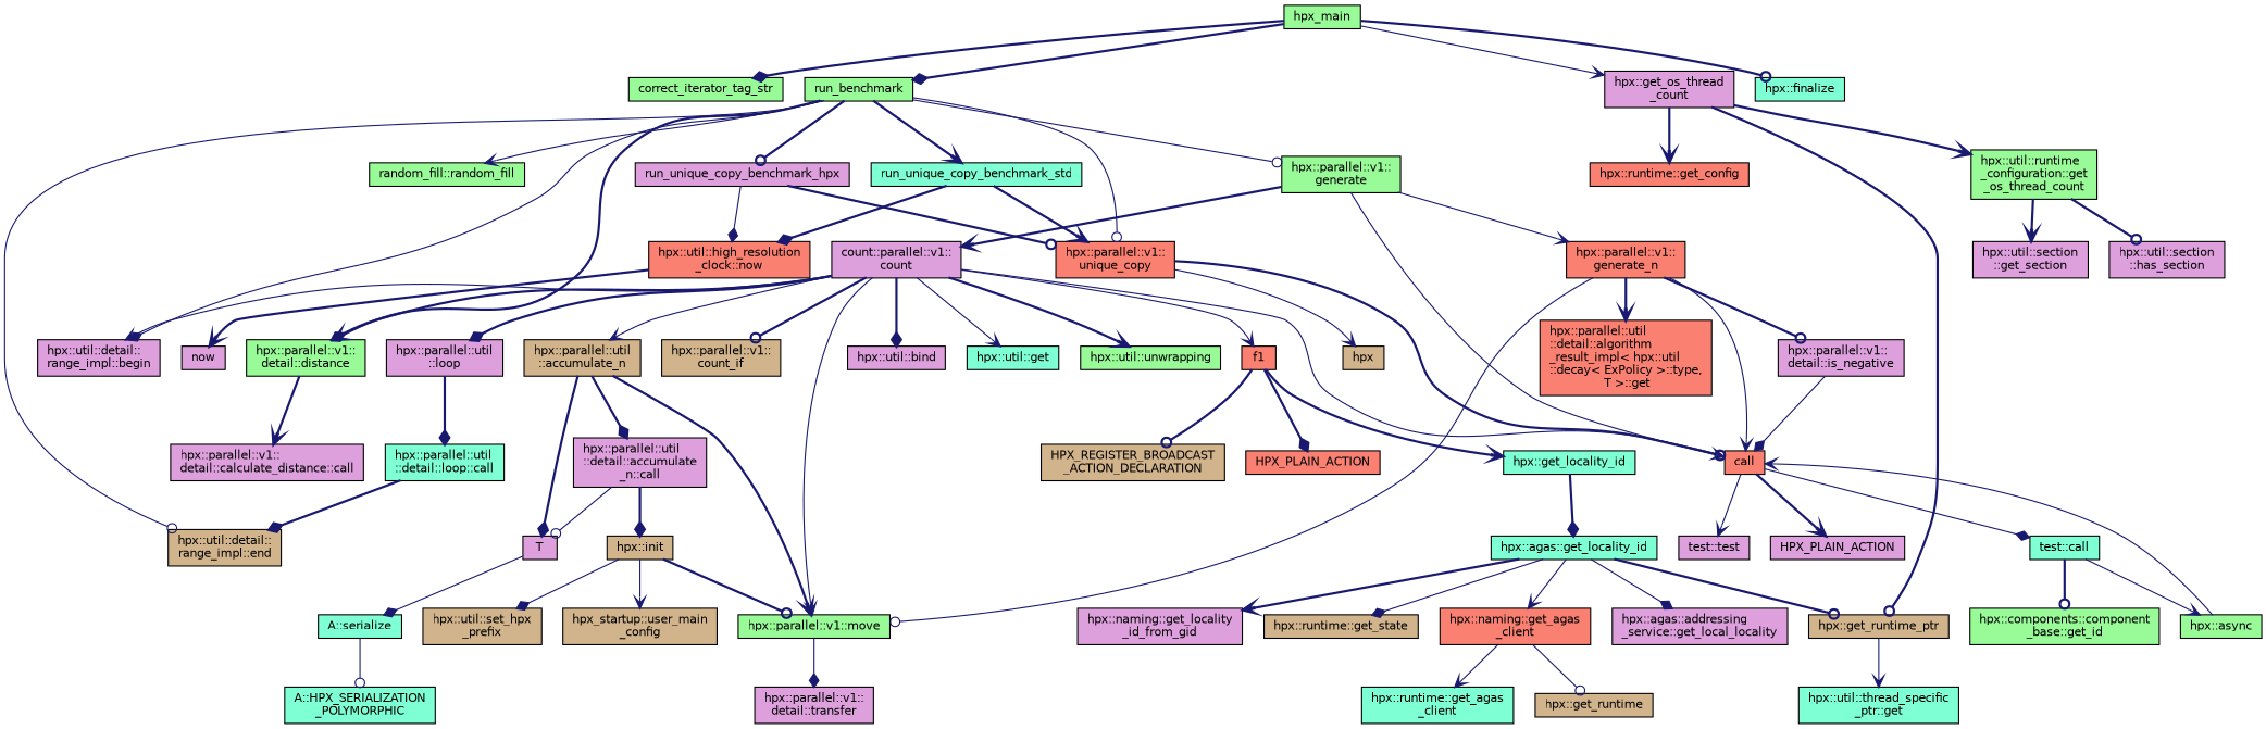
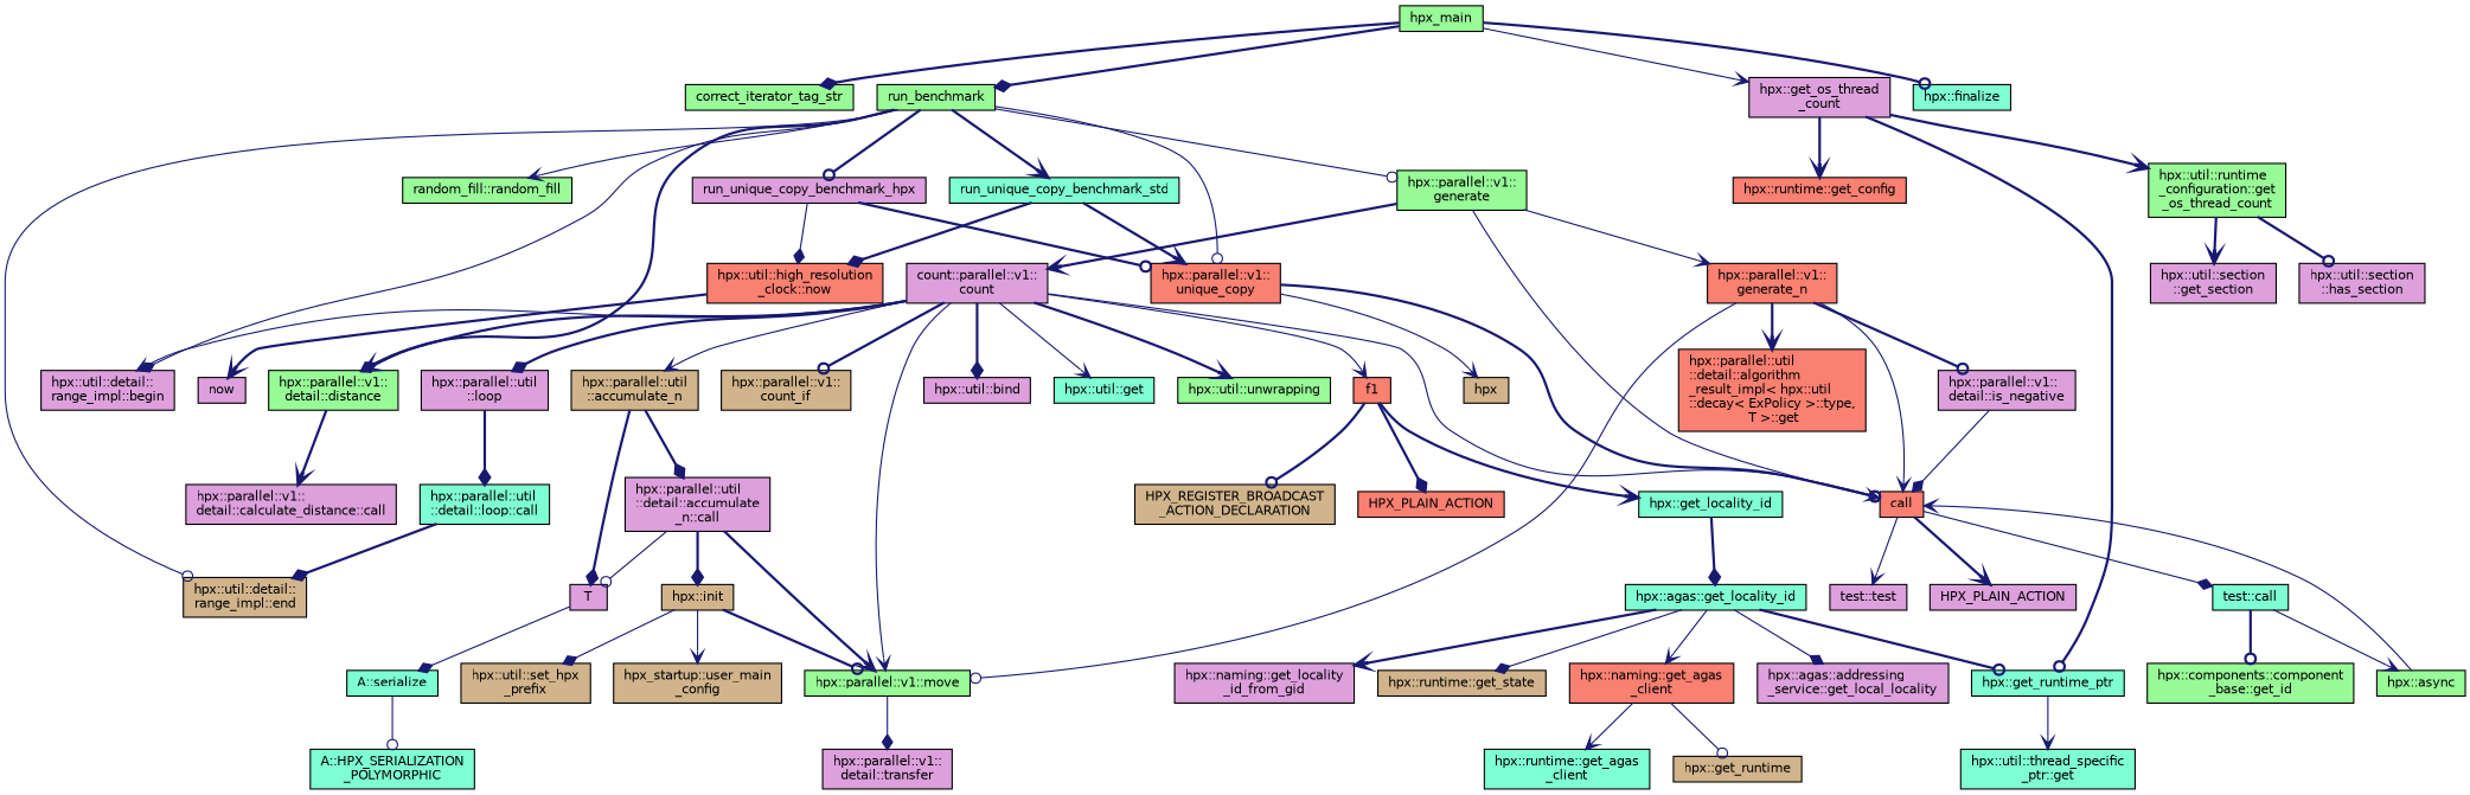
  digraph {
    rankdir=TB
    node [color=black fillcolor=plum fontname=Helvetica fontsize=10 shape=record style=filled]
    edge [arrowhead=vee color=midnightblue fontname=Helvetica fontsize=10 labelfontname=Helvetica labelfontsize=10 style=bold]
    n1 [fillcolor=palegreen fontcolor=black height=0.2 label=hpx_main width=0.4]
    n2 [fillcolor=palegreen height=0.2 label=correct_iterator_tag_str width=0.4]
    n3 [height=0.2 label="hpx::get_os_thread\l_count" width=0.4]
    n4 [fillcolor=palegreen height=0.2 label=run_benchmark width=0.4]
    n5 [fillcolor=aquamarine height=0.2 label="hpx::finalize" width=0.4]
-   n6 [fillcolor=tan height=0.2 label="hpx::get_runtime_ptr" width=0.4]
+   n6 [fillcolor=aquamarine height=0.2 label="hpx::get_runtime_ptr" width=0.4]
    n7 [fillcolor=salmon height=0.2 label="hpx::runtime::get_config" width=0.4]
    n8 [fillcolor=palegreen height=0.2 label="hpx::util::runtime\l_configuration::get\l_os_thread_count" width=0.4]
    n9 [height=0.2 label="hpx::util::detail::\lrange_impl::begin" width=0.4]
    n10 [fillcolor=tan height=0.2 label="hpx::util::detail::\lrange_impl::end" width=0.4]
    n11 [fillcolor=palegreen height=0.2 label="hpx::parallel::v1::\lgenerate" width=0.4]
    n12 [fillcolor=palegreen height=0.2 label="hpx::parallel::v1::\ldetail::distance" width=0.4]
    n13 [fillcolor=palegreen height=0.2 label="random_fill::random_fill" width=0.4]
    n14 [fillcolor=salmon height=0.2 label="hpx::parallel::v1::\lunique_copy" width=0.4]
    n15 [fillcolor=aquamarine height=0.2 label=run_unique_copy_benchmark_std width=0.4]
    n16 [height=0.2 label=run_unique_copy_benchmark_hpx width=0.4]
    n17 [fillcolor=aquamarine height=0.2 label="hpx::util::thread_specific\l_ptr::get" width=0.4]
    n18 [height=0.2 label="hpx::util::section\l::has_section" width=0.4]
    n19 [height=0.2 label="hpx::util::section\l::get_section" width=0.4]
    n20 [fillcolor=salmon height=0.2 label="hpx::parallel::v1::\lgenerate_n" width=0.4]
    n21 [fillcolor=salmon height=0.2 label=call width=0.4]
    n22 [height=0.2 label="count::parallel::v1::\lcount" width=0.4]
    n23 [height=0.2 label="hpx::parallel::v1::\ldetail::calculate_distance::call" width=0.4]
    n24 [fillcolor=tan height=0.2 label=hpx width=0.4]
    n25 [fillcolor=salmon height=0.2 label="hpx::util::high_resolution\l_clock::now" width=0.4]
    n26 [height=0.2 label="hpx::parallel::v1::\ldetail::is_negative" width=0.4]
    n27 [fillcolor=salmon height=0.2 label="hpx::parallel::util\l::detail::algorithm\l_result_impl\< hpx::util\l::decay\< ExPolicy \>::type,\l T \>::get" width=0.4]
    n28 [fillcolor=palegreen height=0.2 label="hpx::parallel::v1::move" width=0.4]
    n29 [height=0.2 label="test::test" width=0.4]
    n30 [height=0.2 label=HPX_PLAIN_ACTION width=0.4]
    n31 [fillcolor=aquamarine height=0.2 label="test::call" width=0.4]
    n32 [fillcolor=tan height=0.2 label="hpx::parallel::v1::\lcount_if" width=0.4]
    n33 [fillcolor=salmon height=0.2 label=f1 width=0.4]
    n34 [height=0.2 label="hpx::parallel::util\l::loop" width=0.4]
    n35 [height=0.2 label="hpx::util::bind" width=0.4]
    n36 [fillcolor=aquamarine height=0.2 label="hpx::util::get" width=0.4]
    n37 [fillcolor=palegreen height=0.2 label="hpx::util::unwrapping" width=0.4]
    n38 [fillcolor=tan height=0.2 label="hpx::parallel::util\l::accumulate_n" width=0.4]
    n39 [height=0.2 label="hpx::parallel::v1::\ldetail::transfer" width=0.4]
    n40 [fillcolor=palegreen height=0.2 label="hpx::async" width=0.4]
    n41 [fillcolor=palegreen height=0.2 label="hpx::components::component\l_base::get_id" width=0.4]
    n42 [fillcolor=aquamarine height=0.2 label="hpx::get_locality_id" width=0.4]
    n43 [fillcolor=salmon height=0.2 label=HPX_PLAIN_ACTION width=0.4]
    n44 [fillcolor=tan height=0.2 label="HPX_REGISTER_BROADCAST\l_ACTION_DECLARATION" width=0.4]
    n45 [fillcolor=aquamarine height=0.2 label="hpx::parallel::util\l::detail::loop::call" width=0.4]
    n46 [height=0.2 label="hpx::parallel::util\l::detail::accumulate\l_n::call" width=0.4]
    n47 [height=0.2 label=T width=0.4]
    n48 [fillcolor=aquamarine height=0.2 label="hpx::agas::get_locality_id" width=0.4]
    n49 [fillcolor=tan height=0.2 label="hpx::runtime::get_state" width=0.4]
    n50 [fillcolor=salmon height=0.2 label="hpx::naming::get_agas\l_client" width=0.4]
    n51 [height=0.2 label="hpx::agas::addressing\l_service::get_local_locality" width=0.4]
    n52 [height=0.2 label="hpx::naming::get_locality\l_id_from_gid" width=0.4]
    n53 [fillcolor=tan height=0.2 label="hpx::get_runtime" width=0.4]
    n54 [fillcolor=aquamarine height=0.2 label="hpx::runtime::get_agas\l_client" width=0.4]
    n55 [fillcolor=tan height=0.2 label="hpx::init" width=0.4]
    n56 [fillcolor=aquamarine height=0.2 label="A::serialize" width=0.4]
    n57 [fillcolor=tan height=0.2 label="hpx::util::set_hpx\l_prefix" width=0.4]
    n58 [fillcolor=tan height=0.2 label="hpx_startup::user_main\l_config" width=0.4]
    n59 [fillcolor=aquamarine height=0.2 label="A::HPX_SERIALIZATION\l_POLYMORPHIC" width=0.4]
    n60 [height=0.2 label=now width=0.4]
    n1 -> n2 [arrowhead=diamond]
    n1 -> n3 [style=solid]
    n1 -> n4 [arrowhead=diamond]
    n1 -> n5 [arrowhead=odot]
    n3 -> n6 [arrowhead=odot]
    n3 -> n7
    n3 -> n8
    n4 -> n9 [arrowhead=diamond style=solid]
    n4 -> n10 [arrowhead=odot style=solid]
    n4 -> n11 [arrowhead=odot style=solid]
    n4 -> n12
    n4 -> n13 [style=solid]
    n4 -> n14 [arrowhead=odot style=solid]
    n4 -> n15
    n4 -> n16 [arrowhead=odot]
    n6 -> n17 [style=solid]
    n8 -> n18 [arrowhead=odot]
    n8 -> n19
    n11 -> n20 [style=solid]
    n11 -> n21 [style=solid]
    n11 -> n22
    n12 -> n23
    n14 -> n21 [arrowhead=odot]
    n14 -> n24 [style=solid]
    n15 -> n14
    n15 -> n25 [arrowhead=diamond]
    n16 -> n14 [arrowhead=odot]
    n16 -> n25 [arrowhead=diamond style=solid]
    n20 -> n21 [style=solid]
    n20 -> n26 [arrowhead=odot]
    n20 -> n27
    n20 -> n28 [arrowhead=odot style=solid]
    n21 -> n29 [style=solid]
    n21 -> n30
    n21 -> n31 [arrowhead=diamond style=solid]
    n22 -> n9 [style=solid]
    n22 -> n12 [arrowhead=diamond]
    n22 -> n21 [arrowhead=odot style=solid]
    n22 -> n28 [style=solid]
    n22 -> n32 [arrowhead=odot]
    n22 -> n33 [style=solid]
    n22 -> n34 [arrowhead=diamond]
    n22 -> n35 [arrowhead=diamond]
    n22 -> n36 [style=solid]
    n22 -> n37
    n22 -> n38 [style=solid]
    n25 -> n60
    n26 -> n21 [arrowhead=diamond style=solid]
    n28 -> n39 [arrowhead=diamond style=solid]
    n31 -> n40 [style=solid]
    n31 -> n41 [arrowhead=odot]
    n33 -> n42
    n33 -> n43 [arrowhead=diamond]
    n33 -> n44 [arrowhead=odot]
    n34 -> n45 [arrowhead=diamond]
-   n38 -> n28
+   n46 -> n28
    n38 -> n46 [arrowhead=diamond]
    n38 -> n47 [arrowhead=diamond]
    n40 -> n21 [style=solid]
    n42 -> n48 [arrowhead=diamond]
    n45 -> n10 [arrowhead=diamond]
    n46 -> n47 [arrowhead=odot style=solid]
    n46 -> n55 [arrowhead=diamond]
    n47 -> n56 [arrowhead=diamond style=solid]
    n48 -> n6 [arrowhead=odot]
    n48 -> n49 [arrowhead=diamond style=solid]
    n48 -> n50 [style=solid]
    n48 -> n51 [arrowhead=diamond style=solid]
    n48 -> n52
    n50 -> n53 [arrowhead=odot style=solid]
    n50 -> n54 [style=solid]
    n55 -> n28 [arrowhead=odot]
    n55 -> n57 [arrowhead=diamond style=solid]
    n55 -> n58 [style=solid]
    n56 -> n59 [arrowhead=odot style=solid]
  }
